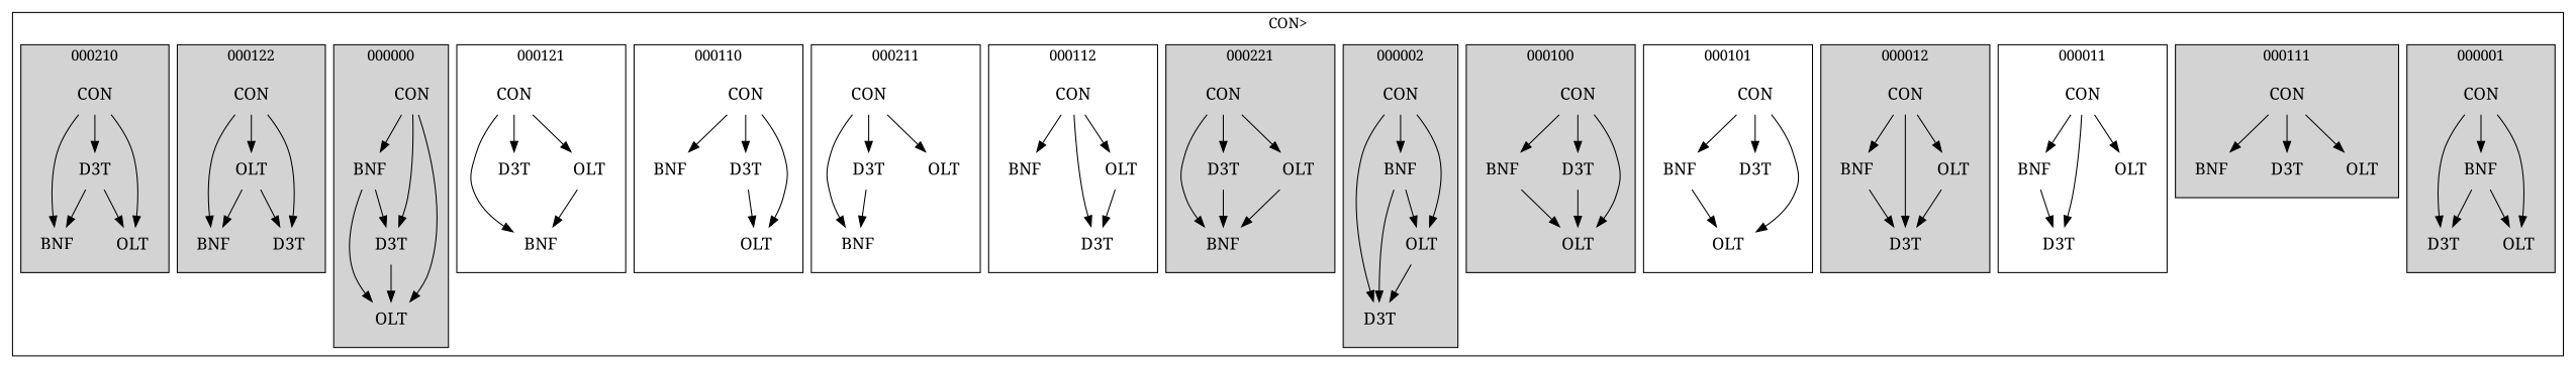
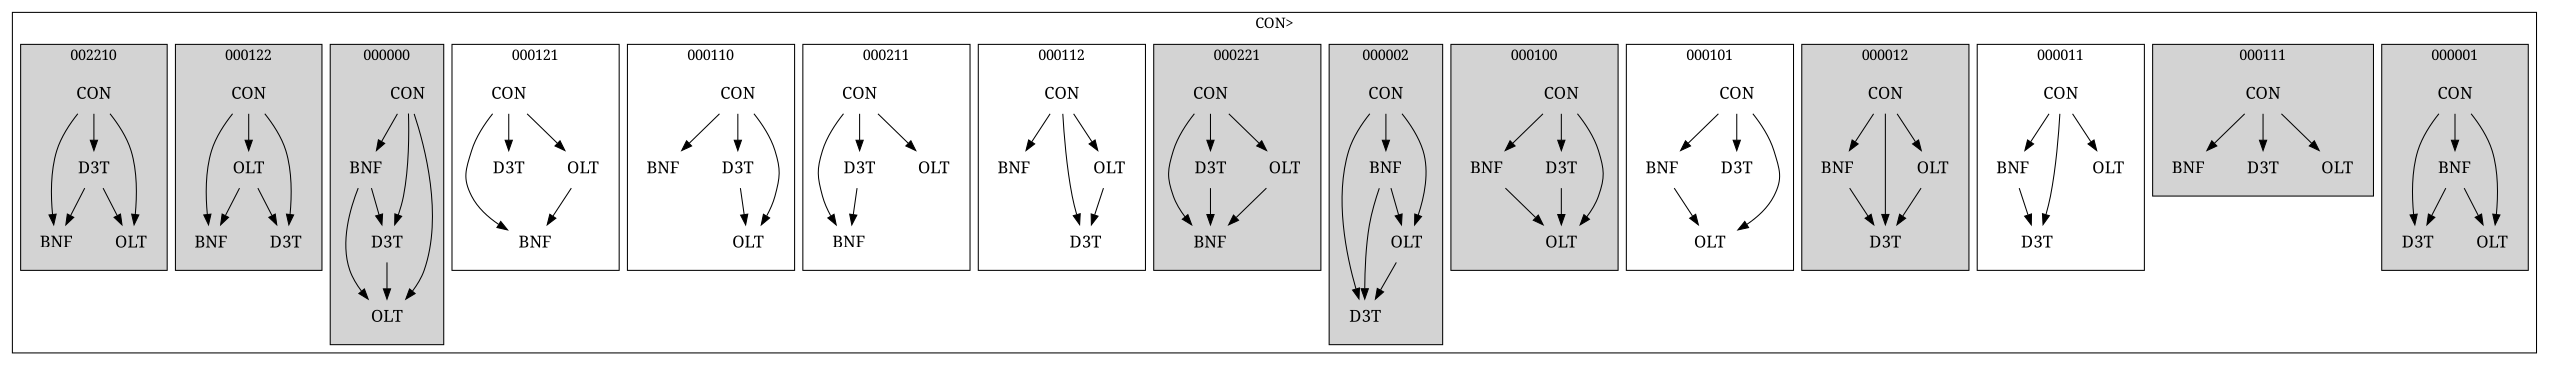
  strict digraph {
    compound=false
    labelloc=t
    fontname="Noto Serif"
    node [fontsize=16 shape=plaintext fontname="Noto Serif"]
    edge [fontname="Noto Serif"]
    n1 [label=CON]
    n2 [label=BNF]
    n3 [label=D3T]
    n4 [label=OLT]
    n5 [label=CON]
    n6 [label=BNF]
    n7 [label=D3T]
    n8 [label=OLT]
    n9 [label=CON]
    n10 [label=BNF]
    n11 [label=D3T]
    n12 [label=OLT]
    n13 [label=CON]
    n14 [label=BNF]
    n15 [label=D3T]
    n16 [label=OLT]
    n17 [label=CON]
    n18 [label=BNF]
    n19 [label=D3T]
    n20 [label=OLT]
    n21 [label=CON]
    n22 [label=BNF]
    n23 [label=D3T]
    n24 [label=OLT]
    n25 [label=CON]
    n26 [label=BNF]
    n27 [label=D3T]
    n28 [label=OLT]
    n29 [label=CON]
    n30 [label=BNF]
    n31 [label=D3T]
    n32 [label=OLT]
    n33 [label=CON]
    n34 [label=BNF]
    n35 [label=D3T]
    n36 [label=OLT]
    n37 [label=CON]
    n38 [label=BNF]
    n39 [label=D3T]
    n40 [label=OLT]
    n41 [label=CON]
    n42 [label=BNF]
    n43 [label=D3T]
    n44 [label=OLT]
    n45 [label=CON]
    n46 [label=BNF]
    n47 [label=D3T]
    n48 [label=OLT]
    n49 [label=CON]
    n50 [label=BNF]
    n51 [label=D3T]
    n52 [label=OLT]
    n53 [label=CON]
    n54 [label=BNF]
    n55 [label=D3T]
    n56 [label=OLT]
    n57 [label=CON]
    n58 [label=BNF]
    n59 [label=D3T]
    n60 [label=OLT]
    subgraph cluster_1 {
      label="CON>"
      subgraph cluster_2 {
        label=000001
        style=filled
        n1
        n2
        n3
        n4
      }
      subgraph cluster_3 {
        label=000111
        style=filled
        n5
        n6
        n7
        n8
      }
      subgraph cluster_4 {
        label=000011
        n9
        n10
        n11
        n12
      }
      subgraph cluster_5 {
        label=000012
        style=filled
        n13
        n14
        n15
        n16
      }
      subgraph cluster_6 {
        label=000101
        n17
        n18
        n19
        n20
      }
      subgraph cluster_7 {
        label=000100
        style=filled
        n21
        n22
        n23
        n24
      }
      subgraph cluster_8 {
        label=000002
        style=filled
        n25
        n26
        n27
        n28
      }
      subgraph cluster_9 {
        label=000221
        style=filled
        n29
        n30
        n31
        n32
      }
      subgraph cluster_10 {
        label=000112
        n33
        n34
        n35
        n36
      }
      subgraph cluster_11 {
        label=000211
        n37
        n38
        n39
        n40
      }
      subgraph cluster_12 {
        label=000110
        n41
        n42
        n43
        n44
      }
      subgraph cluster_13 {
        label=000121
        n45
        n46
        n47
        n48
      }
      subgraph cluster_14 {
        label=000000
        style=filled
        n49
        n50
        n51
        n52
      }
      subgraph cluster_15 {
        label=000122
        style=filled
        n53
        n54
        n55
        n56
      }
      subgraph cluster_16 {
-       label=000210
+       label=002210
        style=filled
        n57
        n58
        n59
        n60
      }
    }
    n1 -> n2
    n1 -> n3
    n1 -> n4
    n2 -> n3
    n2 -> n4
    n5 -> n6
    n5 -> n7
    n5 -> n8
    n9 -> n10
    n9 -> n11
    n9 -> n12
    n10 -> n11
    n13 -> n14
    n13 -> n15
    n13 -> n16
    n14 -> n15
    n16 -> n15
    n17 -> n18
    n17 -> n19
    n17 -> n20
    n18 -> n20
    n21 -> n22
    n21 -> n23
    n21 -> n24
    n22 -> n24
    n23 -> n24
    n25 -> n26
    n25 -> n27
    n25 -> n28
    n26 -> n27
    n26 -> n28
    n28 -> n27
    n29 -> n30
    n29 -> n31
    n29 -> n32
    n31 -> n30
    n32 -> n30
    n33 -> n34
    n33 -> n35
    n33 -> n36
    n36 -> n35
    n37 -> n38
    n37 -> n39
    n37 -> n40
    n39 -> n38
    n41 -> n42
    n41 -> n43
    n41 -> n44
    n43 -> n44
    n45 -> n46
    n45 -> n47
    n45 -> n48
    n48 -> n46
    n49 -> n50
    n49 -> n51
    n49 -> n52
    n50 -> n51
    n50 -> n52
    n51 -> n52
    n53 -> n54
    n53 -> n55
    n53 -> n56
    n56 -> n54
    n56 -> n55
    n57 -> n58
    n57 -> n59
    n57 -> n60
    n59 -> n58
    n59 -> n60
  }
